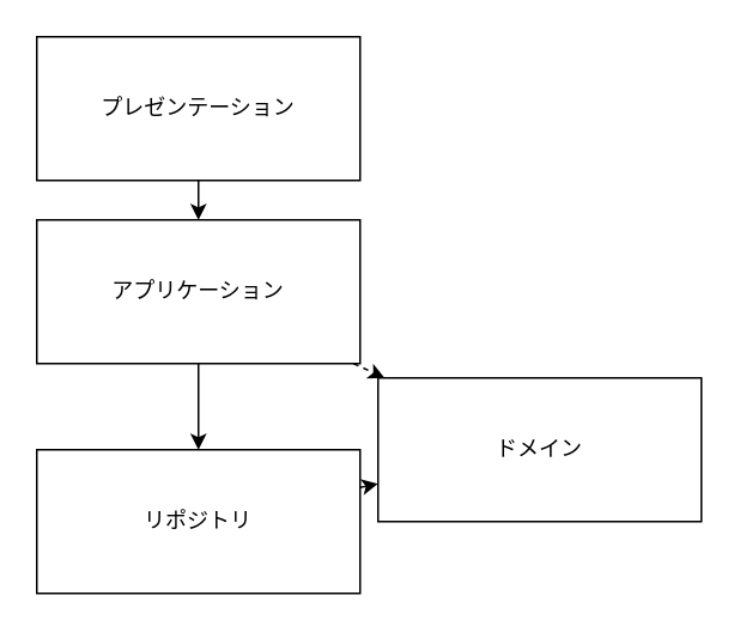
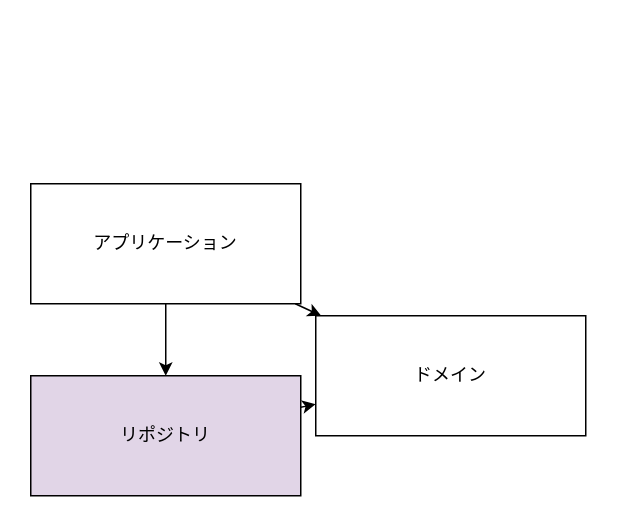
  <mxCell id="0" />
  <mxCell id="1" parent="0" />
- <mxCell id="2" style="rounded=0;orthogonalLoop=1;jettySize=auto;html=1;dashed=1;" edge="1" parent="1" source="4" target="5"><mxGeometry relative="1" as="geometry" /></mxCell>
+ <mxCell id="2" style="rounded=0;orthogonalLoop=1;jettySize=auto;html=1;" edge="1" parent="1" source="4" target="5"><mxGeometry relative="1" as="geometry" /></mxCell>
  <mxCell id="3" value="" style="edgeStyle=none;rounded=0;orthogonalLoop=1;jettySize=auto;html=1;" edge="1" parent="1" source="4" target="7"><mxGeometry relative="1" as="geometry" /></mxCell>
  <mxCell id="4" value="アプリケーション" style="rounded=0;whiteSpace=wrap;html=1;" vertex="1" parent="1"><mxGeometry x="20" y="122" width="180" height="80" as="geometry" /></mxCell>
  <mxCell id="5" value="ドメイン" style="rounded=0;whiteSpace=wrap;html=1;" vertex="1" parent="1"><mxGeometry x="210" y="210" width="180" height="80" as="geometry" /></mxCell>
  <mxCell id="6" style="rounded=0;orthogonalLoop=1;jettySize=auto;html=1;" edge="1" parent="1" source="7" target="5"><mxGeometry relative="1" as="geometry" /></mxCell>
- <mxCell id="7" value="リポジトリ" style="rounded=0;whiteSpace=wrap;html=1;" vertex="1" parent="1"><mxGeometry x="20" y="250" width="180" height="80" as="geometry" /></mxCell>
- <mxCell id="8" value="" style="edgeStyle=none;rounded=0;orthogonalLoop=1;jettySize=auto;html=1;" edge="1" parent="1" source="9" target="4"><mxGeometry relative="1" as="geometry" /></mxCell>
- <mxCell id="9" value="プレゼンテーション" style="rounded=0;whiteSpace=wrap;html=1;" vertex="1" parent="1"><mxGeometry x="20" y="20" width="180" height="80" as="geometry" /></mxCell>
+ <mxCell id="7" value="リポジトリ" style="rounded=0;whiteSpace=wrap;html=1;fillColor=#e1d5e7;" vertex="1" parent="1"><mxGeometry x="20" y="250" width="180" height="80" as="geometry" /></mxCell>
